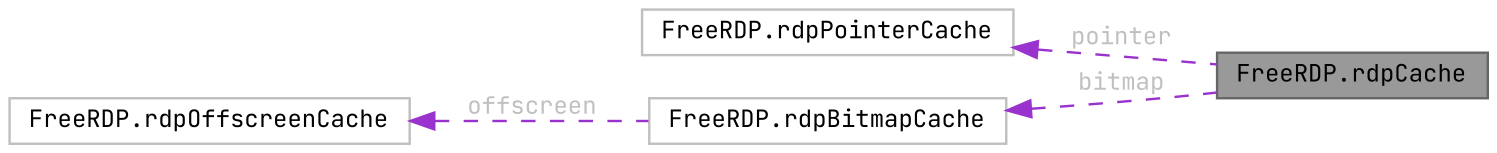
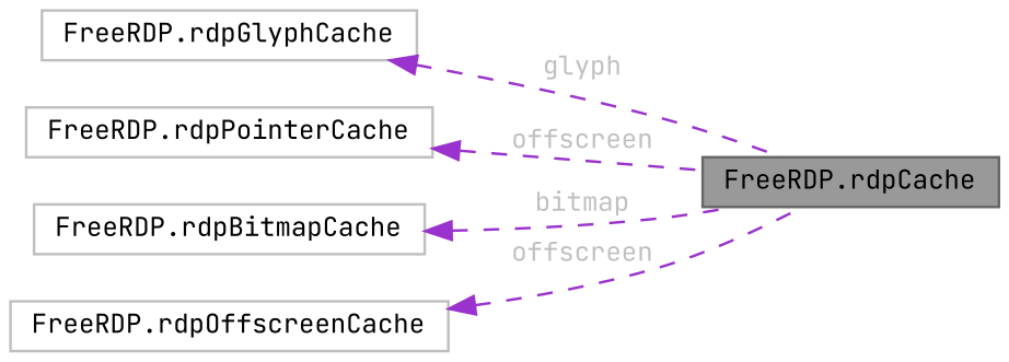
  digraph {
    fontname="JetBrains Mono"
    rankdir=LR
    node [color=grey75 fillcolor=white fontname="JetBrains Mono" fontsize=10 shape=box style=filled]
    edge [color=darkorchid3 dir=back fontcolor=grey fontname="JetBrains Mono" fontsize=10 labelfontname=Helvetica labelfontsize=10 style=dashed]
    n1 [color=gray40 fillcolor=grey60 fontcolor=black height=0.2 label="FreeRDP.rdpCache" width=0.4]
+   n2 [height=0.2 label="FreeRDP.rdpGlyphCache" width=0.4]
    n3 [height=0.2 label="FreeRDP.rdpPointerCache" width=0.4]
    n4 [height=0.2 label="FreeRDP.rdpBitmapCache" width=0.4]
    n5 [height=0.2 label="FreeRDP.rdpOffscreenCache" width=0.4]
-   n3 -> n1 [label=" pointer"]
+   n2 -> n1 [label=" glyph"]
+   n3 -> n1 [label=" offscreen"]
    n4 -> n1 [label=" bitmap"]
-   n5 -> n4 [label=" offscreen"]
+   n5 -> n1 [label=" offscreen"]
  }
